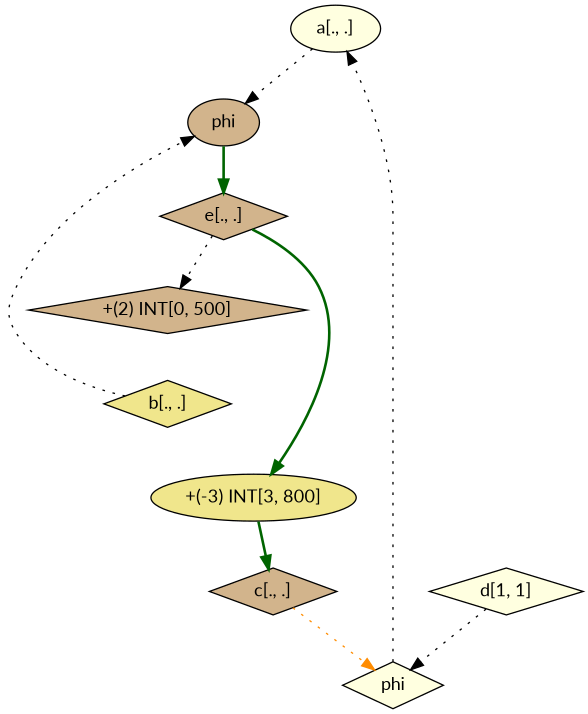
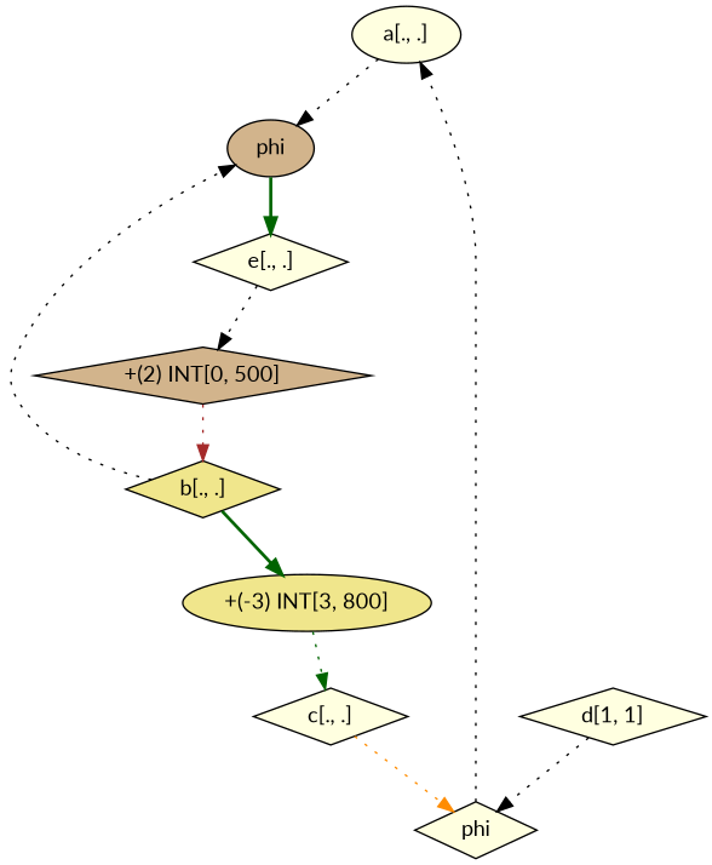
  digraph {
    fontname=Lato
    node [fillcolor=lightyellow fontname=Lato shape=diamond style=filled]
    edge [color=black fontname=Lato style=dotted]
    n1 [label=" a[., .] " shape=ellipse]
    n2 [fillcolor=tan label=" phi " shape=ellipse]
-   n3 [fillcolor=tan label=" e[., .] "]
-   n4 [fillcolor=tan label=" c[., .] "]
+   n3 [label=" e[., .] "]
+   n4 [label=" c[., .] "]
    n5 [label=" phi "]
    n6 [fillcolor=khaki label=" b[., .] "]
    n7 [fillcolor=tan label="+(2) INT[0, 500]"]
    n8 [fillcolor=khaki label="+(-3) INT[3, 800]" shape=ellipse]
    n9 [label=" d[1, 1] "]
    n1 -> n2
    n2 -> n3 [color=darkgreen style=bold]
    n3 -> n7
-   n3 -> n8 [color=darkgreen style=bold]
+   n6 -> n8 [color=darkgreen style=bold]
    n4 -> n5 [color=darkorange]
    n5 -> n1
    n6 -> n2
-   n8 -> n4 [color=darkgreen style=bold]
+   n7 -> n6 [color=brown]
+   n8 -> n4 [color=darkgreen]
    n9 -> n5
  }
